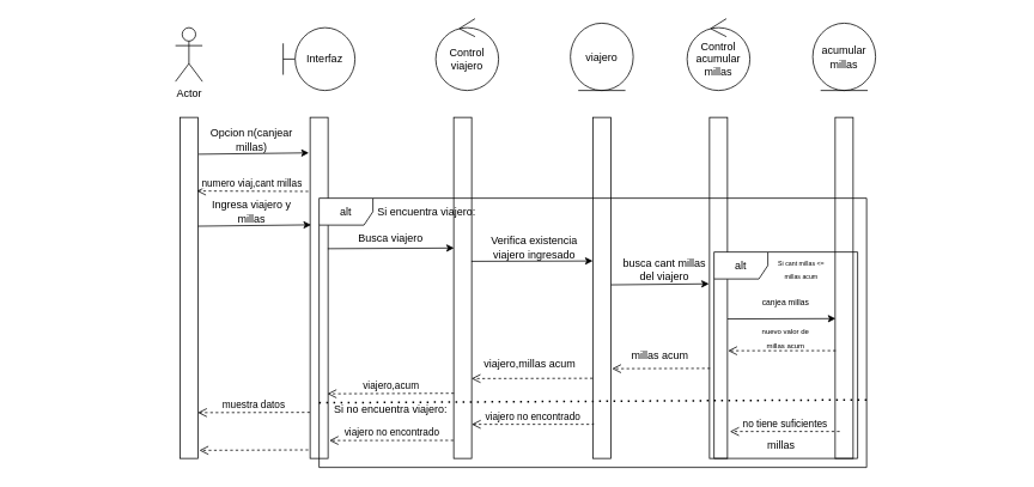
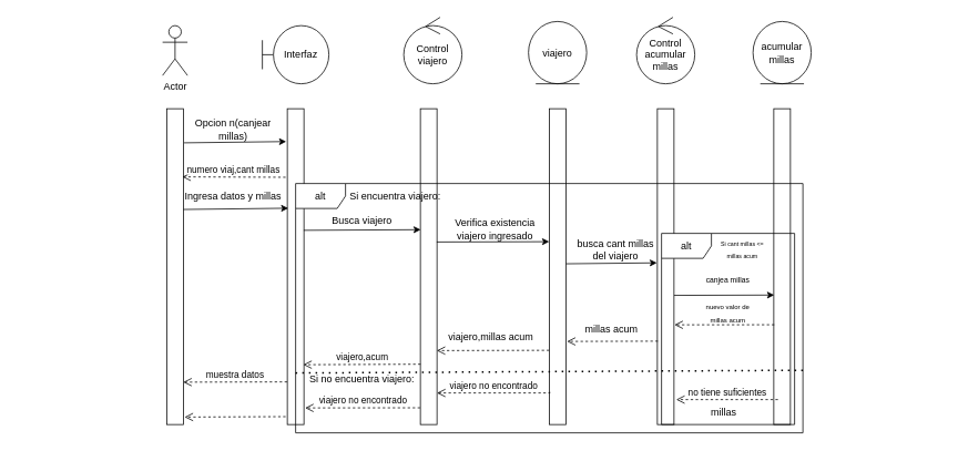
  <mxCell id="0" />
  <mxCell id="1" parent="0" />
  <mxCell id="2" value="Actor" style="shape=umlActor;verticalLabelPosition=bottom;verticalAlign=top;html=1;outlineConnect=0;" vertex="1" parent="1"><mxGeometry x="195" y="30" width="30" height="60" as="geometry" /></mxCell>
  <mxCell id="3" value="" style="rounded=0;whiteSpace=wrap;html=1;rotation=90;" vertex="1" parent="1"><mxGeometry x="20" y="310" width="380" height="20" as="geometry" /></mxCell>
  <mxCell id="4" value="Interfaz" style="shape=umlBoundary;whiteSpace=wrap;html=1;" vertex="1" parent="1"><mxGeometry x="315" y="30" width="80" height="70" as="geometry" /></mxCell>
  <mxCell id="5" value="" style="rounded=0;whiteSpace=wrap;html=1;rotation=90;" vertex="1" parent="1"><mxGeometry x="165" y="310" width="380" height="20" as="geometry" /></mxCell>
  <mxCell id="6" value="Control viajero" style="ellipse;shape=umlControl;whiteSpace=wrap;html=1;" vertex="1" parent="1"><mxGeometry x="485" y="20" width="70" height="80" as="geometry" /></mxCell>
  <mxCell id="7" value="viajero" style="ellipse;shape=umlEntity;whiteSpace=wrap;html=1;" vertex="1" parent="1"><mxGeometry x="635" y="25" width="70" height="75" as="geometry" /></mxCell>
  <mxCell id="8" value="Control acumular&lt;br&gt;millas" style="ellipse;shape=umlControl;whiteSpace=wrap;html=1;" vertex="1" parent="1"><mxGeometry x="765" y="20" width="70" height="80" as="geometry" /></mxCell>
  <mxCell id="9" value="acumular&lt;br&gt;millas" style="ellipse;shape=umlEntity;whiteSpace=wrap;html=1;" vertex="1" parent="1"><mxGeometry x="905" y="25" width="70" height="75" as="geometry" /></mxCell>
  <mxCell id="10" value="" style="rounded=0;whiteSpace=wrap;html=1;rotation=90;" vertex="1" parent="1"><mxGeometry x="325" y="310" width="380" height="20" as="geometry" /></mxCell>
  <mxCell id="11" value="" style="rounded=0;whiteSpace=wrap;html=1;rotation=90;" vertex="1" parent="1"><mxGeometry x="480" y="310" width="380" height="20" as="geometry" /></mxCell>
  <mxCell id="12" value="" style="rounded=0;whiteSpace=wrap;html=1;rotation=90;" vertex="1" parent="1"><mxGeometry x="610" y="310" width="380" height="20" as="geometry" /></mxCell>
  <mxCell id="13" value="" style="rounded=0;whiteSpace=wrap;html=1;rotation=90;" vertex="1" parent="1"><mxGeometry x="750" y="310" width="380" height="20" as="geometry" /></mxCell>
  <mxCell id="14" value="" style="endArrow=classic;html=1;rounded=0;entryX=0.104;entryY=1.067;entryDx=0;entryDy=0;entryPerimeter=0;exitX=0.108;exitY=-0.045;exitDx=0;exitDy=0;exitPerimeter=0;" edge="1" parent="1" source="3" target="5"><mxGeometry width="50" height="50" relative="1" as="geometry"><mxPoint x="215" y="180" as="sourcePoint" /><mxPoint x="265" y="130" as="targetPoint" /></mxGeometry></mxCell>
  <mxCell id="15" value="Opcion n(canjear millas)" style="text;html=1;strokeColor=none;fillColor=none;align=center;verticalAlign=middle;whiteSpace=wrap;rounded=0;" vertex="1" parent="1"><mxGeometry x="225" y="140" width="110" height="30" as="geometry" /></mxCell>
  <mxCell id="16" value="" style="endArrow=classic;html=1;rounded=0;exitX=0.319;exitY=-0.01;exitDx=0;exitDy=0;exitPerimeter=0;entryX=0.315;entryY=0.944;entryDx=0;entryDy=0;entryPerimeter=0;" edge="1" parent="1" source="3" target="5"><mxGeometry width="50" height="50" relative="1" as="geometry"><mxPoint x="225" y="270" as="sourcePoint" /><mxPoint x="275" y="220" as="targetPoint" /></mxGeometry></mxCell>
  <mxCell id="17" value="numero viaj,cant millas" style="html=1;verticalAlign=bottom;endArrow=open;dashed=1;endSize=8;edgeStyle=elbowEdgeStyle;elbow=vertical;curved=0;rounded=0;exitX=0.217;exitY=1.102;exitDx=0;exitDy=0;exitPerimeter=0;entryX=0.217;entryY=0.059;entryDx=0;entryDy=0;entryPerimeter=0;" edge="1" parent="1" source="5" target="3"><mxGeometry relative="1" as="geometry"><mxPoint x="315" y="210" as="sourcePoint" /><mxPoint x="235" y="210" as="targetPoint" /></mxGeometry></mxCell>
- <mxCell id="18" value="Ingresa viajero y millas" style="text;html=1;strokeColor=none;fillColor=none;align=center;verticalAlign=middle;whiteSpace=wrap;rounded=0;" vertex="1" parent="1"><mxGeometry x="220" y="220" width="120" height="30" as="geometry" /></mxCell>
+ <mxCell id="18" value="Ingresa datos y millas" style="text;html=1;strokeColor=none;fillColor=none;align=center;verticalAlign=middle;whiteSpace=wrap;rounded=0;" vertex="1" parent="1"><mxGeometry x="220" y="220" width="120" height="30" as="geometry" /></mxCell>
  <mxCell id="19" value="" style="endArrow=classic;html=1;rounded=0;exitX=0.385;exitY=0.015;exitDx=0;exitDy=0;exitPerimeter=0;entryX=0.383;entryY=0.981;entryDx=0;entryDy=0;entryPerimeter=0;" edge="1" parent="1" source="5" target="10"><mxGeometry width="50" height="50" relative="1" as="geometry"><mxPoint x="445" y="320" as="sourcePoint" /><mxPoint x="495" y="270" as="targetPoint" /></mxGeometry></mxCell>
  <mxCell id="20" value="Verifica existencia viajero ingresado" style="text;html=1;strokeColor=none;fillColor=none;align=center;verticalAlign=middle;whiteSpace=wrap;rounded=0;" vertex="1" parent="1"><mxGeometry x="545" y="260" width="100" height="30" as="geometry" /></mxCell>
  <mxCell id="21" value="Busca viajero&lt;br&gt;" style="text;html=1;strokeColor=none;fillColor=none;align=center;verticalAlign=middle;whiteSpace=wrap;rounded=0;" vertex="1" parent="1"><mxGeometry x="395" y="250" width="80" height="30" as="geometry" /></mxCell>
  <mxCell id="22" value="" style="endArrow=classic;html=1;rounded=0;exitX=0.422;exitY=0.015;exitDx=0;exitDy=0;exitPerimeter=0;entryX=0.421;entryY=1.003;entryDx=0;entryDy=0;entryPerimeter=0;" edge="1" parent="1" source="10" target="11"><mxGeometry width="50" height="50" relative="1" as="geometry"><mxPoint x="560" y="320" as="sourcePoint" /><mxPoint x="610" y="270" as="targetPoint" /></mxGeometry></mxCell>
  <mxCell id="23" value="" style="endArrow=classic;html=1;rounded=0;exitX=0.491;exitY=-0.014;exitDx=0;exitDy=0;exitPerimeter=0;entryX=0.488;entryY=1.028;entryDx=0;entryDy=0;entryPerimeter=0;" edge="1" parent="1" source="11" target="12"><mxGeometry width="50" height="50" relative="1" as="geometry"><mxPoint x="705" y="345" as="sourcePoint" /><mxPoint x="755" y="295" as="targetPoint" /></mxGeometry></mxCell>
  <mxCell id="24" value="busca cant millas del viajero" style="text;html=1;strokeColor=none;fillColor=none;align=center;verticalAlign=middle;whiteSpace=wrap;rounded=0;" vertex="1" parent="1"><mxGeometry x="685" y="280" width="110" height="40" as="geometry" /></mxCell>
  <mxCell id="25" value="" style="endArrow=classic;html=1;rounded=0;exitX=0.591;exitY=-0.006;exitDx=0;exitDy=0;exitPerimeter=0;entryX=0.59;entryY=0.975;entryDx=0;entryDy=0;entryPerimeter=0;" edge="1" parent="1" source="12" target="13"><mxGeometry width="50" height="50" relative="1" as="geometry"><mxPoint x="845" y="380" as="sourcePoint" /><mxPoint x="925" y="355" as="targetPoint" /></mxGeometry></mxCell>
  <mxCell id="26" value="&lt;font style=&quot;font-size: 9px;&quot;&gt;canjea millas&lt;/font&gt;" style="text;html=1;strokeColor=none;fillColor=none;align=center;verticalAlign=middle;whiteSpace=wrap;rounded=0;" vertex="1" parent="1"><mxGeometry x="815" y="320" width="120" height="30" as="geometry" /></mxCell>
  <mxCell id="27" value="" style="html=1;verticalAlign=bottom;endArrow=open;dashed=1;endSize=8;edgeStyle=elbowEdgeStyle;elbow=vertical;curved=0;rounded=0;entryX=0.685;entryY=-0.03;entryDx=0;entryDy=0;entryPerimeter=0;exitX=0.684;exitY=0.97;exitDx=0;exitDy=0;exitPerimeter=0;" edge="1" parent="1" source="13" target="12"><mxGeometry relative="1" as="geometry"><mxPoint x="915" y="390" as="sourcePoint" /><mxPoint x="835" y="390" as="targetPoint" /></mxGeometry></mxCell>
  <mxCell id="28" value="&lt;font style=&quot;font-size: 8px;&quot;&gt;nuevo valor de millas acum&lt;/font&gt;" style="text;html=1;strokeColor=none;fillColor=none;align=center;verticalAlign=middle;whiteSpace=wrap;rounded=0;" vertex="1" parent="1"><mxGeometry x="840" y="340" width="70" height="70" as="geometry" /></mxCell>
  <mxCell id="29" value="" style="html=1;verticalAlign=bottom;endArrow=open;dashed=1;endSize=8;edgeStyle=elbowEdgeStyle;elbow=vertical;curved=0;rounded=0;exitX=0.765;exitY=1.006;exitDx=0;exitDy=0;exitPerimeter=0;entryX=0.767;entryY=0.012;entryDx=0;entryDy=0;entryPerimeter=0;" edge="1" parent="1" source="11" target="10"><mxGeometry relative="1" as="geometry"><mxPoint x="625" y="420" as="sourcePoint" /><mxPoint x="545" y="420" as="targetPoint" /></mxGeometry></mxCell>
  <mxCell id="30" value="" style="html=1;verticalAlign=bottom;endArrow=open;dashed=1;endSize=8;edgeStyle=elbowEdgeStyle;elbow=vertical;curved=0;rounded=0;exitX=0.736;exitY=0.97;exitDx=0;exitDy=0;exitPerimeter=0;entryX=0.738;entryY=-0.067;entryDx=0;entryDy=0;entryPerimeter=0;" edge="1" parent="1" source="12" target="11"><mxGeometry relative="1" as="geometry"><mxPoint x="785" y="410" as="sourcePoint" /><mxPoint x="705" y="410" as="targetPoint" /></mxGeometry></mxCell>
  <mxCell id="31" value="millas acum" style="text;html=1;strokeColor=none;fillColor=none;align=center;verticalAlign=middle;whiteSpace=wrap;rounded=0;" vertex="1" parent="1"><mxGeometry x="695" y="380" width="80" height="30" as="geometry" /></mxCell>
  <mxCell id="32" value="viajero,millas acum" style="text;html=1;strokeColor=none;fillColor=none;align=center;verticalAlign=middle;whiteSpace=wrap;rounded=0;" vertex="1" parent="1"><mxGeometry x="535" y="390" width="110" height="30" as="geometry" /></mxCell>
  <mxCell id="33" value="viajero,acum" style="html=1;verticalAlign=bottom;endArrow=open;dashed=1;endSize=8;edgeStyle=elbowEdgeStyle;elbow=vertical;curved=0;rounded=0;exitX=0.809;exitY=0.988;exitDx=0;exitDy=0;exitPerimeter=0;entryX=0.811;entryY=0.037;entryDx=0;entryDy=0;entryPerimeter=0;" edge="1" parent="1" source="10" target="5"><mxGeometry relative="1" as="geometry"><mxPoint x="475" y="440.22" as="sourcePoint" /><mxPoint x="395" y="440.22" as="targetPoint" /></mxGeometry></mxCell>
  <mxCell id="34" value="muestra datos" style="html=1;verticalAlign=bottom;endArrow=open;dashed=1;endSize=8;edgeStyle=elbowEdgeStyle;elbow=vertical;curved=0;rounded=0;exitX=0.865;exitY=1.012;exitDx=0;exitDy=0;exitPerimeter=0;entryX=0.865;entryY=0.006;entryDx=0;entryDy=0;entryPerimeter=0;" edge="1" parent="1" source="5" target="3"><mxGeometry relative="1" as="geometry"><mxPoint x="325" y="460.22" as="sourcePoint" /><mxPoint x="245" y="460.22" as="targetPoint" /></mxGeometry></mxCell>
  <mxCell id="35" value="viajero no encontrado" style="html=1;verticalAlign=bottom;endArrow=open;dashed=1;endSize=8;edgeStyle=elbowEdgeStyle;elbow=vertical;curved=0;rounded=0;exitX=0.897;exitY=0.964;exitDx=0;exitDy=0;exitPerimeter=0;entryX=0.901;entryY=0;entryDx=0;entryDy=0;entryPerimeter=0;" edge="1" parent="1" source="11" target="10"><mxGeometry relative="1" as="geometry"><mxPoint x="635" y="470" as="sourcePoint" /><mxPoint x="555" y="470" as="targetPoint" /></mxGeometry></mxCell>
  <mxCell id="36" value="viajero no encontrado" style="html=1;verticalAlign=bottom;endArrow=open;dashed=1;endSize=8;edgeStyle=elbowEdgeStyle;elbow=vertical;curved=0;rounded=0;exitX=0.947;exitY=1.014;exitDx=0;exitDy=0;exitPerimeter=0;entryX=0.948;entryY=-0.071;entryDx=0;entryDy=0;entryPerimeter=0;" edge="1" parent="1" source="10" target="5"><mxGeometry relative="1" as="geometry"><mxPoint x="475" y="490" as="sourcePoint" /><mxPoint x="395" y="490" as="targetPoint" /></mxGeometry></mxCell>
  <mxCell id="37" value="alt" style="shape=umlFrame;whiteSpace=wrap;html=1;pointerEvents=0;" vertex="1" parent="1"><mxGeometry x="355" y="220" width="610" height="300" as="geometry" /></mxCell>
  <mxCell id="38" value="Si no encuentra viajero:" style="text;html=1;strokeColor=none;fillColor=none;align=center;verticalAlign=middle;whiteSpace=wrap;rounded=0;" vertex="1" parent="1"><mxGeometry x="365" y="440" width="140" height="30" as="geometry" /></mxCell>
  <mxCell id="39" value="Si encuentra viajero:" style="text;html=1;strokeColor=none;fillColor=none;align=center;verticalAlign=middle;whiteSpace=wrap;rounded=0;" vertex="1" parent="1"><mxGeometry x="405" y="215" width="140" height="40" as="geometry" /></mxCell>
  <mxCell id="40" value="" style="endArrow=none;dashed=1;html=1;dashPattern=1 3;strokeWidth=2;rounded=0;exitX=0;exitY=0.76;exitDx=0;exitDy=0;entryX=1;entryY=0.749;entryDx=0;entryDy=0;entryPerimeter=0;exitPerimeter=0;" edge="1" parent="1" source="37" target="37"><mxGeometry width="50" height="50" relative="1" as="geometry"><mxPoint x="485" y="490" as="sourcePoint" /><mxPoint x="535" y="440" as="targetPoint" /></mxGeometry></mxCell>
  <mxCell id="41" value="alt" style="shape=umlFrame;whiteSpace=wrap;html=1;pointerEvents=0;" vertex="1" parent="1"><mxGeometry x="795" y="280" width="160" height="230" as="geometry" /></mxCell>
  <mxCell id="42" value="&lt;font style=&quot;font-size: 7px;&quot;&gt;Si cant millas &amp;lt;= millas acum&lt;/font&gt;" style="text;html=1;strokeColor=none;fillColor=none;align=center;verticalAlign=middle;whiteSpace=wrap;rounded=0;" vertex="1" parent="1"><mxGeometry x="860" y="275" width="65" height="45" as="geometry" /></mxCell>
  <mxCell id="43" value="no tiene suficientes" style="html=1;verticalAlign=bottom;endArrow=open;dashed=1;endSize=8;edgeStyle=elbowEdgeStyle;elbow=vertical;curved=0;rounded=0;exitX=0.921;exitY=0.75;exitDx=0;exitDy=0;exitPerimeter=0;entryX=0.92;entryY=-0.136;entryDx=0;entryDy=0;entryPerimeter=0;" edge="1" parent="1" source="13" target="12"><mxGeometry relative="1" as="geometry"><mxPoint x="905" y="480.14" as="sourcePoint" /><mxPoint x="825" y="480.14" as="targetPoint" /></mxGeometry></mxCell>
  <mxCell id="44" value="millas" style="text;html=1;strokeColor=none;fillColor=none;align=center;verticalAlign=middle;whiteSpace=wrap;rounded=0;" vertex="1" parent="1"><mxGeometry x="840" y="480" width="60" height="30" as="geometry" /></mxCell>
  <mxCell id="45" value="" style="html=1;verticalAlign=bottom;endArrow=open;dashed=1;endSize=8;edgeStyle=elbowEdgeStyle;elbow=vertical;curved=0;rounded=0;exitX=0.975;exitY=1.102;exitDx=0;exitDy=0;exitPerimeter=0;entryX=0.977;entryY=-0.079;entryDx=0;entryDy=0;entryPerimeter=0;" edge="1" parent="1" source="5" target="3"><mxGeometry x="-0.212" y="-11" relative="1" as="geometry"><mxPoint x="320" y="500" as="sourcePoint" /><mxPoint x="240" y="500" as="targetPoint" /><mxPoint as="offset" /></mxGeometry></mxCell>
